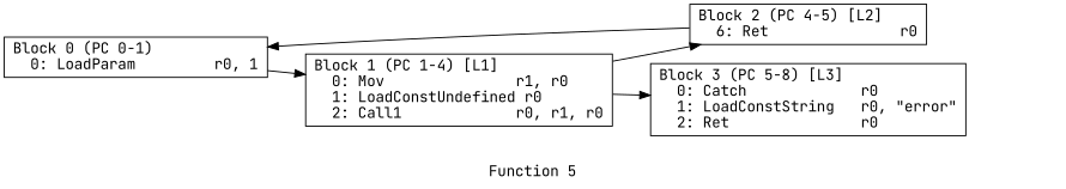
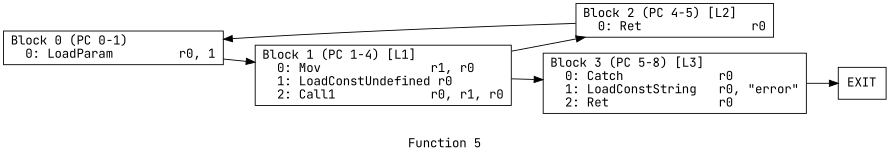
  digraph {
    color=lightgrey
    fontname="JetBrains Mono"
    label="Function 5"
    rankdir=LR
    style=filled
    node [fontname="JetBrains Mono" shape=box]
    edge [fontname="JetBrains Mono"]
    n1 [label="Block 0 (PC 0-1)\l  0: LoadParam         r0, 1\l"]
    n2 [label="Block 1 (PC 1-4) [L1]\l  0: Mov               r1, r0\l  1: LoadConstUndefined r0\l  2: Call1             r0, r1, r0\l"]
-   n3 [label="Block 2 (PC 4-5) [L2]\l  6: Ret               r0\l"]
+   n3 [label="Block 2 (PC 4-5) [L2]\l  0: Ret               r0\l"]
    n4 [label="Block 3 (PC 5-8) [L3]\l  0: Catch             r0\l  1: LoadConstString   r0, \"error\"\l  2: Ret               r0\l"]
+   n5 [label=EXIT]
    n1 -> n2
    n2 -> n3
    n2 -> n4
    n3 -> n1
+   n4 -> n5
  }
